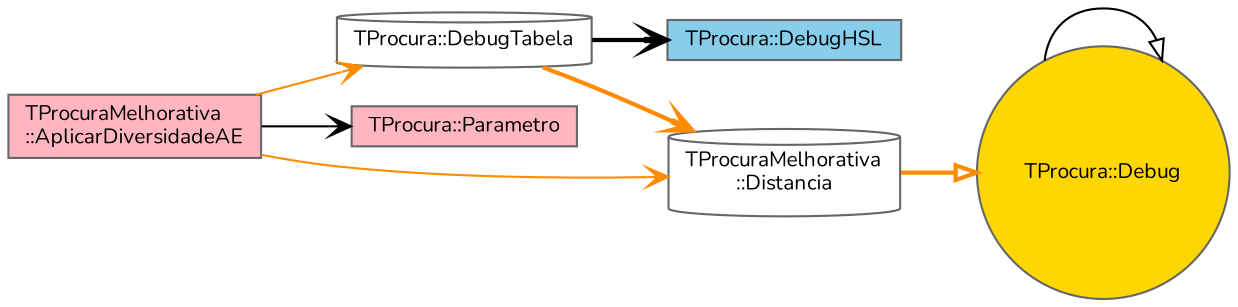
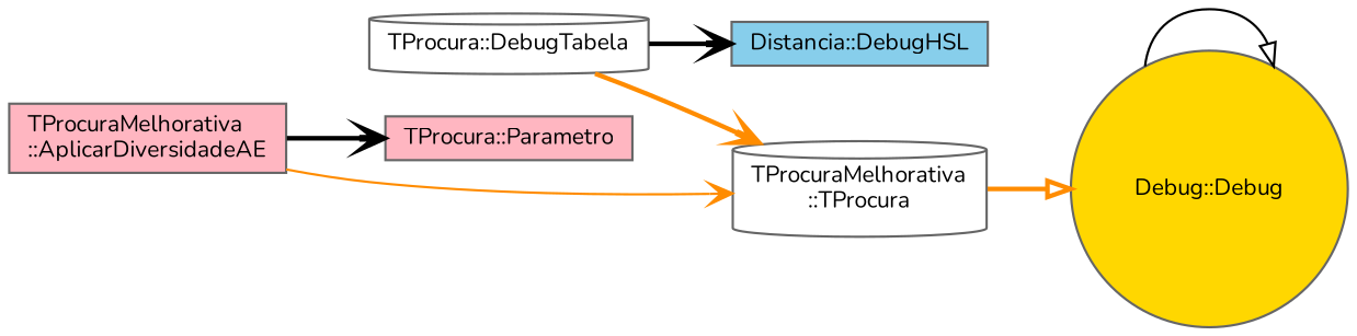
  digraph {
    fontname=Nunito
    rankdir=LR
    node [color=grey40 fillcolor=lightpink fontname=Nunito fontsize=10 shape=box style=filled]
    edge [arrowhead=vee color=darkorange fontname=Nunito fontsize=10 labelfontname=Helvetica labelfontsize=10 style=bold]
    n1 [color=gray40 fontcolor=black height=0.2 label="TProcuraMelhorativa\l::AplicarDiversidadeAE" width=0.4]
    n2 [fillcolor=white height=0.2 label="TProcura::DebugTabela" shape=cylinder width=0.4]
    n3 [height=0.2 label="TProcura::Parametro" width=0.4]
-   n4 [fillcolor=white height=0.2 label="TProcuraMelhorativa\l::Distancia" shape=cylinder width=0.4]
-   n5 [fillcolor=gold height=0.2 label="TProcura::Debug" shape=circle width=0.4]
-   n6 [fillcolor=skyblue height=0.2 label="TProcura::DebugHSL" width=0.4]
-   n1 -> n2 [style=solid]
-   n1 -> n3 [color=black style=solid]
+   n4 [fillcolor=white height=0.2 label="TProcuraMelhorativa\l::TProcura" shape=cylinder width=0.4]
+   n5 [fillcolor=gold height=0.2 label="Debug::Debug" shape=circle width=0.4]
+   n6 [fillcolor=skyblue height=0.2 label="Distancia::DebugHSL" width=0.4]
+   n1 -> n3 [color=black]
    n1 -> n4 [style=solid]
    n2 -> n4
    n2 -> n6 [color=black]
    n4 -> n5 [arrowhead=onormal]
    n5 -> n5 [arrowhead=onormal color=black style=solid]
  }
